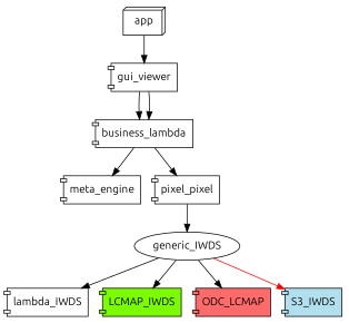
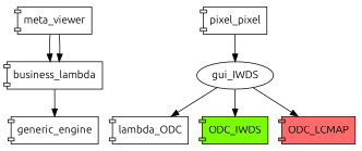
  digraph {
    fontname=Ubuntu
    node [fontname=Ubuntu shape=component]
    edge [fontname=Ubuntu]
-   app [shape=box3d]
-   gui_viewer
+   gui_viewer [label=meta_viewer]
    n3 [label=business_lambda]
-   meta_engine
+   meta_engine [label=generic_engine]
    n5 [label=pixel_pixel]
-   generic_IWDS [shape=ellipse]
-   lambda_IWDS
-   LCMAP_IWDS [fillcolor=lawngreen style=filled]
+   generic_IWDS [shape=ellipse label=gui_IWDS]
+   lambda_IWDS [label=lambda_ODC]
+   LCMAP_IWDS [fillcolor=lawngreen style=filled label=ODC_IWDS]
    n9 [fillcolor=indianred1 label=ODC_LCMAP style=filled]
-   S3_IWDS [fillcolor=lightblue2 style=filled]
-   app -> gui_viewer
    gui_viewer -> n3
    gui_viewer -> n3
    n3 -> meta_engine
-   n3 -> n5
    n5 -> generic_IWDS
    generic_IWDS -> lambda_IWDS
    generic_IWDS -> LCMAP_IWDS
    generic_IWDS -> n9
-   generic_IWDS -> S3_IWDS [color=red]
  }
